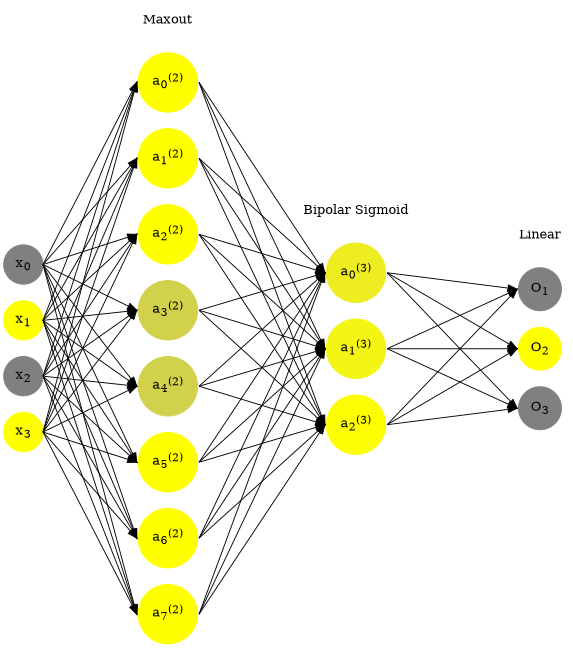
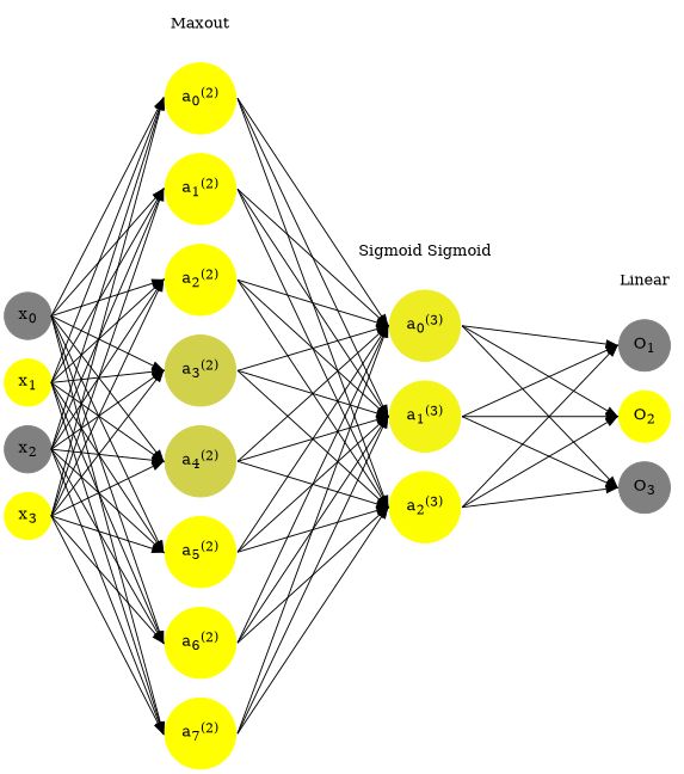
  digraph {
    rankdir=LR
    ranksep=1.4
    splines=false
    node [color="0.1667, 0.0, 0.5" fillcolor="0.1667, 0.0, 0.5" shape=circle style=filled]
    edge [headport=w style=solid tailport=e]
    n1 [label=<x<sub>0</sub>>]
    n2 [color="0.1667, 1.0, 1.0" fillcolor="0.1667, 1.0, 1.0" label=<x<sub>1</sub>>]
    n3 [label=<x<sub>2</sub>>]
    n4 [color="0.1667, 1.0, 1.0" fillcolor="0.1667, 1.0, 1.0" label=<x<sub>3</sub>>]
    n5 [color="0.1667, 2.037051, 1.518526" fillcolor="0.1667, 2.037051, 1.518526" label=<a<sub>0</sub><sup>(2)</sup>>]
    n6 [color="0.1667, 2.037051, 1.518526" fillcolor="0.1667, 2.037051, 1.518526" label=<a<sub>1</sub><sup>(2)</sup>>]
    n7 [color="0.1667, 2.037051, 1.518526" fillcolor="0.1667, 2.037051, 1.518526" label=<a<sub>2</sub><sup>(2)</sup>>]
    n8 [color="0.1667, 0.635266, 0.817633" fillcolor="0.1667, 0.635266, 0.817633" label=<a<sub>3</sub><sup>(2)</sup>>]
    n9 [color="0.1667, 0.635266, 0.817633" fillcolor="0.1667, 0.635266, 0.817633" label=<a<sub>4</sub><sup>(2)</sup>>]
    n10 [color="0.1667, 3.049177, 2.024589" fillcolor="0.1667, 3.049177, 2.024589" label=<a<sub>5</sub><sup>(2)</sup>>]
    n11 [color="0.1667, 3.049177, 2.024589" fillcolor="0.1667, 3.049177, 2.024589" label=<a<sub>6</sub><sup>(2)</sup>>]
    n12 [color="0.1667, 3.049177, 2.024589" fillcolor="0.1667, 3.049177, 2.024589" label=<a<sub>7</sub><sup>(2)</sup>>]
    n13 [color="0.1667, 0.854352, 0.927176" fillcolor="0.1667, 0.854352, 0.927176" label=<a<sub>0</sub><sup>(3)</sup>>]
    n14 [color="0.1667, 0.912598, 0.956299" fillcolor="0.1667, 0.912598, 0.956299" label=<a<sub>1</sub><sup>(3)</sup>>]
    n15 [color="0.1667, 0.991016, 0.995508" fillcolor="0.1667, 0.991016, 0.995508" label=<a<sub>2</sub><sup>(3)</sup>>]
    n16 [label=<O<sub>1</sub>>]
    n17 [color="0.1667, 1.0, 1.0" fillcolor="0.1667, 1.0, 1.0" label=<O<sub>2</sub>>]
    n18 [label=<O<sub>3</sub>>]
    n19 [label=Maxout shape=plaintext color="" fillcolor="" style=""]
-   n20 [label="Bipolar Sigmoid" shape=plaintext color="" fillcolor="" style=""]
+   n20 [label="Sigmoid Sigmoid" shape=plaintext color="" fillcolor="" style=""]
    n21 [label=Linear shape=plaintext color="" fillcolor="" style=""]
    subgraph sub_1 {
      n1
    }
    subgraph sub_2 {
      n2
    }
    subgraph sub_3 {
      n3
    }
    subgraph sub_4 {
      n4
    }
    subgraph sub_5 {
      n5
    }
    subgraph sub_6 {
      n6
    }
    subgraph sub_7 {
      n7
    }
    subgraph sub_8 {
      n8
    }
    subgraph sub_9 {
      n9
    }
    subgraph sub_10 {
      n10
    }
    subgraph sub_11 {
      n11
    }
    subgraph sub_12 {
      n12
    }
    subgraph sub_13 {
      n13
    }
    subgraph sub_14 {
      n14
    }
    subgraph sub_15 {
      n15
    }
    subgraph sub_16 {
      n16
    }
    subgraph sub_17 {
      n17
    }
    subgraph sub_18 {
      n18
    }
    subgraph sub_19 {
      rank=same
      n1
      n2
      n3
      n4
    }
    subgraph sub_20 {
      rank=same
      n5
      n6
      n7
      n8
      n9
      n10
      n11
      n12
    }
    subgraph sub_21 {
      rank=same
      n13
      n14
      n15
    }
    subgraph sub_22 {
      rank=same
      n16
      n17
      n18
    }
    subgraph sub_23 {
      rank=same
      n5
      n19
    }
    subgraph sub_24 {
      rank=same
      n13
      n20
    }
    subgraph sub_25 {
      rank=same
      n16
      n21
    }
    n1 -> n2 [style=invis]
    n1 -> n5
    n1 -> n6
    n1 -> n7
    n1 -> n8
    n1 -> n9
    n1 -> n10
    n1 -> n11
    n1 -> n12
    n2 -> n3 [style=invis]
    n2 -> n5
    n2 -> n6
    n2 -> n7
    n2 -> n8
    n2 -> n9
    n2 -> n10
    n2 -> n11
    n2 -> n12
    n3 -> n4 [style=invis]
    n3 -> n5
    n3 -> n6
    n3 -> n7
    n3 -> n8
    n3 -> n9
    n3 -> n10
    n3 -> n11
    n3 -> n12
    n4 -> n5
    n4 -> n6
    n4 -> n7
    n4 -> n8
    n4 -> n9
    n4 -> n10
    n4 -> n11
    n4 -> n12
    n5 -> n6 [style=invis]
    n5 -> n13
    n5 -> n14
    n5 -> n15
    n6 -> n7 [style=invis]
    n6 -> n13
    n6 -> n14
    n6 -> n15
    n7 -> n8 [style=invis]
    n7 -> n13
    n7 -> n14
    n7 -> n15
    n8 -> n9 [style=invis]
    n8 -> n13
    n8 -> n14
    n8 -> n15
    n9 -> n10 [style=invis]
    n9 -> n13
    n9 -> n14
    n9 -> n15
    n10 -> n11 [style=invis]
    n10 -> n13
    n10 -> n14
    n10 -> n15
    n11 -> n12 [style=invis]
    n11 -> n13
    n11 -> n14
    n11 -> n15
    n12 -> n13
    n12 -> n14
    n12 -> n15
    n13 -> n14 [style=invis]
    n13 -> n16
    n13 -> n17
    n13 -> n18
    n14 -> n15 [style=invis]
    n14 -> n16
    n14 -> n17
    n14 -> n18
    n15 -> n16
    n15 -> n17
    n15 -> n18
    n16 -> n17 [style=invis]
    n17 -> n18 [style=invis]
    n19 -> n5 [style=invis]
    n20 -> n13 [style=invis]
    n21 -> n16 [style=invis]
  }
